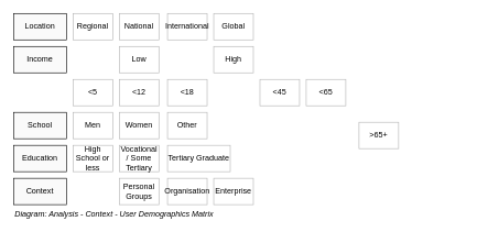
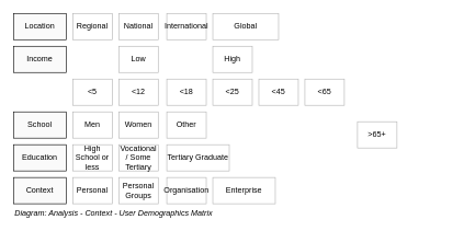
  <mxCell id="0" />
  <mxCell id="1" value="Boxes and Lines" style="" parent="0" />
  <mxCell id="2" value="Income" style="rounded=0;whiteSpace=wrap;html=1;shadow=0;glass=0;comic=0;strokeColor=default;fillColor=#FAFAFA;fontSize=12;align=center;" vertex="1" parent="1"><mxGeometry x="20" y="70" width="80" height="40" as="geometry" /></mxCell>
  <mxCell id="3" value="School" style="rounded=0;whiteSpace=wrap;html=1;shadow=0;glass=0;comic=0;strokeColor=default;fillColor=#FAFAFA;fontSize=12;align=center;" vertex="1" parent="1"><mxGeometry x="20" y="170" width="80" height="40" as="geometry" /></mxCell>
  <mxCell id="4" value="Location" style="rounded=0;whiteSpace=wrap;html=1;shadow=0;glass=0;comic=0;strokeColor=default;fillColor=#FAFAFA;fontSize=12;align=center;" vertex="1" parent="1"><mxGeometry x="20" y="20" width="80" height="40" as="geometry" /></mxCell>
  <mxCell id="5" value="Education" style="rounded=0;whiteSpace=wrap;html=1;shadow=0;glass=0;comic=0;strokeColor=default;fillColor=#FAFAFA;fontSize=12;align=center;" vertex="1" parent="1"><mxGeometry x="20" y="220" width="80" height="40" as="geometry" /></mxCell>
  <mxCell id="6" value="Context" style="rounded=0;whiteSpace=wrap;html=1;shadow=0;glass=0;comic=0;strokeColor=default;fillColor=#FAFAFA;fontSize=12;align=center;" vertex="1" parent="1"><mxGeometry x="20" y="270" width="80" height="40" as="geometry" /></mxCell>
  <mxCell id="7" value="Regional" style="rounded=0;whiteSpace=wrap;html=1;shadow=0;glass=0;comic=0;strokeColor=default;fillColor=none;fontSize=12;opacity=30;align=center;" vertex="1" parent="1"><mxGeometry x="110" y="20" width="60" height="40" as="geometry" /></mxCell>
  <mxCell id="8" value="National" style="rounded=0;whiteSpace=wrap;html=1;shadow=0;glass=0;comic=0;strokeColor=default;fillColor=none;fontSize=12;opacity=30;align=center;" vertex="1" parent="1"><mxGeometry x="180" y="20" width="60" height="40" as="geometry" /></mxCell>
  <mxCell id="9" value="International" style="rounded=0;whiteSpace=wrap;html=1;shadow=0;glass=0;comic=0;strokeColor=default;fillColor=none;fontSize=12;opacity=30;align=center;" vertex="1" parent="1"><mxGeometry x="253" y="20" width="60" height="40" as="geometry" /></mxCell>
- <mxCell id="10" value="Global" style="rounded=0;whiteSpace=wrap;html=1;shadow=0;glass=0;comic=0;strokeColor=default;fillColor=none;fontSize=12;opacity=30;align=center;" vertex="1" parent="1"><mxGeometry x="323" y="20" width="60" height="40" as="geometry" /></mxCell>
+ <mxCell id="10" value="Global" style="rounded=0;whiteSpace=wrap;html=1;shadow=0;glass=0;comic=0;strokeColor=default;fillColor=none;fontSize=12;opacity=30;align=center;" vertex="1" parent="1"><mxGeometry x="323" y="20" width="100" height="40" as="geometry" /></mxCell>
  <mxCell id="11" value="Low" style="rounded=0;whiteSpace=wrap;html=1;shadow=0;glass=0;comic=0;strokeColor=default;fillColor=none;fontSize=12;opacity=30;align=center;" vertex="1" parent="1"><mxGeometry x="180" y="70" width="60" height="40" as="geometry" /></mxCell>
  <mxCell id="12" value="High" style="rounded=0;whiteSpace=wrap;html=1;shadow=0;glass=0;comic=0;strokeColor=default;fillColor=none;fontSize=12;opacity=30;align=center;" vertex="1" parent="1"><mxGeometry x="323" y="70" width="60" height="40" as="geometry" /></mxCell>
  <mxCell id="13" value="&amp;lt;5" style="rounded=0;whiteSpace=wrap;html=1;shadow=0;glass=0;comic=0;strokeColor=default;fillColor=none;fontSize=12;opacity=30;align=center;" vertex="1" parent="1"><mxGeometry x="110" y="120" width="60" height="40" as="geometry" /></mxCell>
  <mxCell id="14" value="&amp;lt;12" style="rounded=0;whiteSpace=wrap;html=1;shadow=0;glass=0;comic=0;strokeColor=default;fillColor=none;fontSize=12;opacity=30;align=center;" vertex="1" parent="1"><mxGeometry x="180" y="120" width="60" height="40" as="geometry" /></mxCell>
  <mxCell id="15" value="&amp;lt;18" style="rounded=0;whiteSpace=wrap;html=1;shadow=0;glass=0;comic=0;strokeColor=default;fillColor=none;fontSize=12;opacity=30;align=center;" vertex="1" parent="1"><mxGeometry x="253" y="120" width="60" height="40" as="geometry" /></mxCell>
+ <mxCell id="16" value="&amp;lt;25" style="rounded=0;whiteSpace=wrap;html=1;shadow=0;glass=0;comic=0;strokeColor=default;fillColor=none;fontSize=12;opacity=30;align=center;" vertex="1" parent="1"><mxGeometry x="323" y="120" width="60" height="40" as="geometry" /></mxCell>
  <mxCell id="17" value="&amp;lt;45" style="rounded=0;whiteSpace=wrap;html=1;shadow=0;glass=0;comic=0;strokeColor=default;fillColor=none;fontSize=12;opacity=30;align=center;" vertex="1" parent="1"><mxGeometry x="393" y="120" width="60" height="40" as="geometry" /></mxCell>
  <mxCell id="18" value="&amp;lt;65" style="rounded=0;whiteSpace=wrap;html=1;shadow=0;glass=0;comic=0;strokeColor=default;fillColor=none;fontSize=12;opacity=30;align=center;" vertex="1" parent="1"><mxGeometry x="463" y="120" width="60" height="40" as="geometry" /></mxCell>
  <mxCell id="19" value="&amp;gt;65+" style="rounded=0;whiteSpace=wrap;html=1;shadow=0;glass=0;comic=0;strokeColor=default;fillColor=none;fontSize=12;opacity=30;align=center;" vertex="1" parent="1"><mxGeometry x="543" y="185" width="60" height="40" as="geometry" /></mxCell>
  <mxCell id="20" value="Men" style="rounded=0;whiteSpace=wrap;html=1;shadow=0;glass=0;comic=0;strokeColor=default;fillColor=none;fontSize=12;opacity=30;align=center;" vertex="1" parent="1"><mxGeometry x="110" y="170" width="60" height="40" as="geometry" /></mxCell>
  <mxCell id="21" value="Women" style="rounded=0;whiteSpace=wrap;html=1;shadow=0;glass=0;comic=0;strokeColor=default;fillColor=none;fontSize=12;opacity=30;align=center;" vertex="1" parent="1"><mxGeometry x="180" y="170" width="60" height="40" as="geometry" /></mxCell>
  <mxCell id="22" value="Other" style="rounded=0;whiteSpace=wrap;html=1;shadow=0;glass=0;comic=0;strokeColor=default;fillColor=none;fontSize=12;opacity=30;align=center;" vertex="1" parent="1"><mxGeometry x="253" y="170" width="60" height="40" as="geometry" /></mxCell>
  <mxCell id="23" value="High School or less" style="rounded=0;whiteSpace=wrap;html=1;shadow=0;glass=0;comic=0;strokeColor=default;fillColor=none;fontSize=12;opacity=30;align=center;" vertex="1" parent="1"><mxGeometry x="110" y="220" width="60" height="40" as="geometry" /></mxCell>
  <mxCell id="24" value="Vocational / Some Tertiary" style="rounded=0;whiteSpace=wrap;html=1;shadow=0;glass=0;comic=0;strokeColor=default;fillColor=none;fontSize=12;opacity=30;align=center;" vertex="1" parent="1"><mxGeometry x="180" y="220" width="60" height="40" as="geometry" /></mxCell>
  <mxCell id="25" value="Tertiary Graduate" style="rounded=0;whiteSpace=wrap;html=1;shadow=0;glass=0;comic=0;strokeColor=default;fillColor=none;fontSize=12;opacity=30;align=center;" vertex="1" parent="1"><mxGeometry x="253" y="220" width="95" height="40" as="geometry" /></mxCell>
+ <mxCell id="26" value="Personal" style="rounded=0;whiteSpace=wrap;html=1;shadow=0;glass=0;comic=0;strokeColor=default;fillColor=none;fontSize=12;opacity=30;align=center;" vertex="1" parent="1"><mxGeometry x="110" y="270" width="60" height="40" as="geometry" /></mxCell>
  <mxCell id="27" value="Personal Groups" style="rounded=0;whiteSpace=wrap;html=1;shadow=0;glass=0;comic=0;strokeColor=default;fillColor=none;fontSize=12;opacity=30;align=center;" vertex="1" parent="1"><mxGeometry x="180" y="270" width="60" height="40" as="geometry" /></mxCell>
  <mxCell id="28" value="Organisation" style="rounded=0;whiteSpace=wrap;html=1;shadow=0;glass=0;comic=0;strokeColor=default;fillColor=none;fontSize=12;opacity=30;align=center;" vertex="1" parent="1"><mxGeometry x="253" y="270" width="60" height="40" as="geometry" /></mxCell>
- <mxCell id="29" value="Enterprise" style="rounded=0;whiteSpace=wrap;html=1;shadow=0;glass=0;comic=0;strokeColor=default;fillColor=none;fontSize=12;opacity=30;align=center;" vertex="1" parent="1"><mxGeometry x="323" y="270" width="60" height="40" as="geometry" /></mxCell>
+ <mxCell id="29" value="Enterprise" style="rounded=0;whiteSpace=wrap;html=1;shadow=0;glass=0;comic=0;strokeColor=default;fillColor=none;fontSize=12;opacity=30;align=center;" vertex="1" parent="1"><mxGeometry x="323" y="270" width="95" height="40" as="geometry" /></mxCell>
  <mxCell id="30" value="Title" style="" parent="0" />
  <mxCell id="31" value="Diagram: Analysis - Context - User Demographics Matrix" style="text;html=1;strokeColor=none;fillColor=none;align=left;verticalAlign=middle;whiteSpace=wrap;rounded=0;fontSize=12;fontStyle=2" vertex="1" parent="30"><mxGeometry x="20" y="320" width="680" height="10" as="geometry" /></mxCell>
